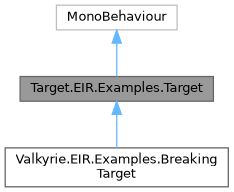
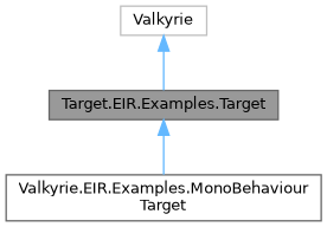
  digraph {
    node [color=gray40 fillcolor=white fontname=Helvetica fontsize=10 shape=box style=filled]
    edge [color=steelblue1 dir=back fontname=Helvetica fontsize=10 labelfontname=Helvetica labelfontsize=10 style=solid]
    n1 [fillcolor=grey60 fontcolor=black height=0.2 label="Target.EIR.Examples.Target" width=0.4]
-   n2 [height=0.2 label="Valkyrie.EIR.Examples.Breaking\lTarget" width=0.4]
-   n3 [color=grey75 height=0.2 label=MonoBehaviour width=0.4]
+   n2 [height=0.2 label="Valkyrie.EIR.Examples.MonoBehaviour\lTarget" width=0.4]
+   n3 [color=grey75 height=0.2 label=Valkyrie width=0.4]
    n1 -> n2
    n3 -> n1
  }
